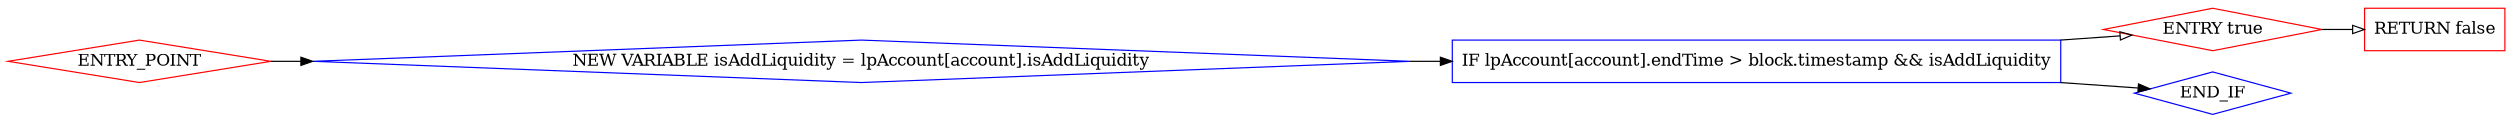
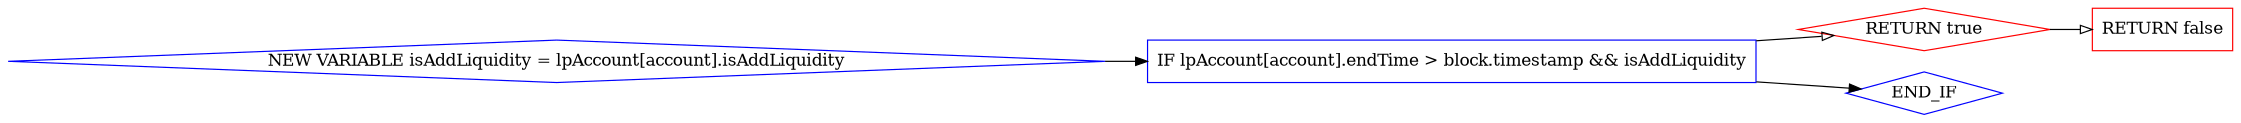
  digraph {
    rankdir=LR
    node [color=red shape=diamond]
    edge [arrowhead=normal]
-   n1 [label=ENTRY_POINT]
    n2 [color=blue label="NEW VARIABLE isAddLiquidity = lpAccount[account].isAddLiquidity"]
    n3 [color=blue label="IF lpAccount[account].endTime > block.timestamp && isAddLiquidity" shape=box]
-   n4 [label="ENTRY true"]
+   n4 [label="RETURN true"]
    n5 [color=blue label=END_IF]
    n6 [label="RETURN false" shape=box]
-   n1 -> n2
    n2 -> n3
    n3 -> n4 [arrowhead=onormal]
    n3 -> n5
    n4 -> n6 [arrowhead=onormal]
  }
